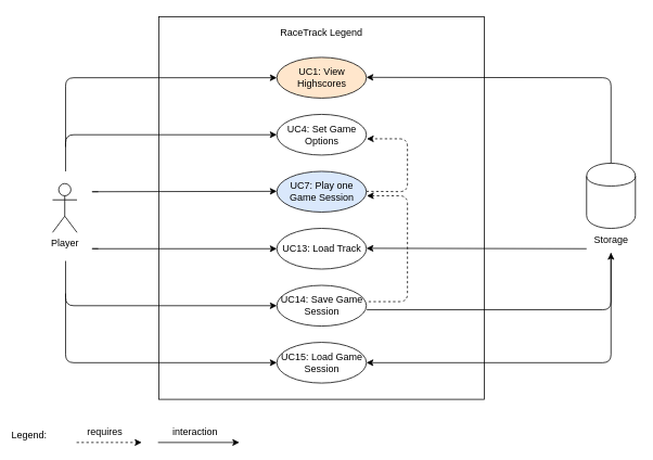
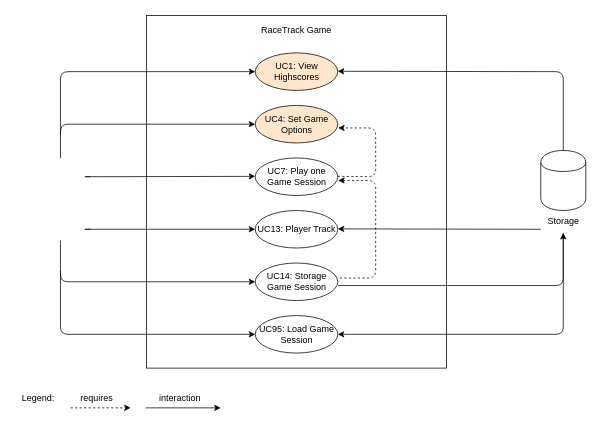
  <mxCell id="0" />
  <mxCell id="1" parent="0" />
  <mxCell id="2" value="" style="rounded=0;whiteSpace=wrap;html=1;" vertex="1" parent="1"><mxGeometry x="194.5" y="20" width="400" height="470" as="geometry" /></mxCell>
- <mxCell id="3" value="&lt;div&gt;Player&lt;/div&gt;&lt;div&gt;&lt;br&gt;&lt;/div&gt;" style="shape=umlActor;verticalLabelPosition=bottom;labelBackgroundColor=#ffffff;verticalAlign=top;html=1;outlineConnect=0;" parent="1" vertex="1"><mxGeometry x="64" y="225" width="30" height="60" as="geometry" /></mxCell>
- <mxCell id="4" value="RaceTrack Legend" style="text;html=1;strokeColor=none;fillColor=none;align=center;verticalAlign=middle;whiteSpace=wrap;rounded=0;" parent="1" vertex="1"><mxGeometry x="149" y="20" width="491" height="40" as="geometry" /></mxCell>
- <mxCell id="5" value="&lt;span style=&quot;white-space: normal&quot;&gt;UC7: Play one Game Session&lt;/span&gt;" style="ellipse;whiteSpace=wrap;html=1;fillColor=#dae8fc;" parent="1" vertex="1"><mxGeometry x="339.5" y="210" width="110" height="50" as="geometry" /></mxCell>
- <mxCell id="6" value="&lt;span style=&quot;white-space: normal&quot;&gt;UC14: Save Game Session&lt;/span&gt;" style="ellipse;whiteSpace=wrap;html=1;" parent="1" vertex="1"><mxGeometry x="339.5" y="350" width="110" height="50" as="geometry" /></mxCell>
- <mxCell id="7" value="&lt;span style=&quot;white-space: normal&quot;&gt;UC4: Set Game Options&lt;/span&gt;" style="ellipse;whiteSpace=wrap;html=1;" parent="1" vertex="1"><mxGeometry x="339.5" y="140" width="110" height="50" as="geometry" /></mxCell>
+ <mxCell id="4" value="RaceTrack Game" style="text;html=1;strokeColor=none;fillColor=none;align=center;verticalAlign=middle;whiteSpace=wrap;rounded=0;" parent="1" vertex="1"><mxGeometry x="149" y="20" width="491" height="40" as="geometry" /></mxCell>
+ <mxCell id="5" value="&lt;span style=&quot;white-space: normal&quot;&gt;UC7: Play one Game Session&lt;/span&gt;" style="ellipse;whiteSpace=wrap;html=1;" parent="1" vertex="1"><mxGeometry x="339.5" y="210" width="110" height="50" as="geometry" /></mxCell>
+ <mxCell id="6" value="&lt;span style=&quot;white-space: normal&quot;&gt;UC14: Storage Game Session&lt;/span&gt;" style="ellipse;whiteSpace=wrap;html=1;" parent="1" vertex="1"><mxGeometry x="339.5" y="350" width="110" height="50" as="geometry" /></mxCell>
+ <mxCell id="7" value="&lt;span style=&quot;white-space: normal&quot;&gt;UC4: Set Game Options&lt;/span&gt;" style="ellipse;whiteSpace=wrap;html=1;fillColor=#ffe6cc;" parent="1" vertex="1"><mxGeometry x="339.5" y="140" width="110" height="50" as="geometry" /></mxCell>
  <mxCell id="8" value="&lt;span style=&quot;white-space: normal&quot;&gt;UC1: View Highscores&lt;/span&gt;" style="ellipse;whiteSpace=wrap;html=1;fillColor=#ffe6cc;" parent="1" vertex="1"><mxGeometry x="339.5" y="70" width="110" height="50" as="geometry" /></mxCell>
  <mxCell id="9" value="" style="shape=cylinder;whiteSpace=wrap;html=1;boundedLbl=1;backgroundOutline=1;" parent="1" vertex="1"><mxGeometry x="720" y="200" width="60" height="80" as="geometry" /></mxCell>
  <mxCell id="10" value="Storage" style="text;html=1;align=center;verticalAlign=middle;resizable=0;points=[];autosize=1;" parent="1" vertex="1"><mxGeometry x="720" y="285" width="60" height="20" as="geometry" /></mxCell>
  <mxCell id="11" value="" style="endArrow=classic;html=1;dashed=1;strokeColor=#000000;" parent="1" edge="1"><mxGeometry width="50" height="50" relative="1" as="geometry"><mxPoint x="93.5" y="543" as="sourcePoint" /><mxPoint x="173.5" y="543" as="targetPoint" /></mxGeometry></mxCell>
  <mxCell id="12" value="requires" style="text;html=1;align=center;verticalAlign=middle;resizable=0;points=[];autosize=1;" parent="1" vertex="1"><mxGeometry x="97.5" y="520" width="60" height="20" as="geometry" /></mxCell>
  <mxCell id="13" value="" style="endArrow=classic;html=1;strokeColor=#000000;" parent="1" edge="1"><mxGeometry width="50" height="50" relative="1" as="geometry"><mxPoint x="193.5" y="543" as="sourcePoint" /><mxPoint x="293.5" y="543" as="targetPoint" /></mxGeometry></mxCell>
  <mxCell id="14" value="interaction" style="text;html=1;align=center;verticalAlign=middle;resizable=0;points=[];autosize=1;" parent="1" vertex="1"><mxGeometry x="203.5" y="520" width="70" height="20" as="geometry" /></mxCell>
- <mxCell id="15" value="Legend:" style="text;html=1;align=center;verticalAlign=middle;resizable=0;points=[];autosize=1;" parent="1" vertex="1"><mxGeometry x="5" y="525" width="60" height="20" as="geometry" /></mxCell>
+ <mxCell id="15" value="Legend:" style="text;html=1;align=center;verticalAlign=middle;resizable=0;points=[];autosize=1;" parent="1" vertex="1"><mxGeometry x="20" y="520" width="60" height="20" as="geometry" /></mxCell>
  <mxCell id="16" style="edgeStyle=orthogonalEdgeStyle;rounded=0;orthogonalLoop=1;jettySize=auto;html=1;exitX=0.5;exitY=1;exitDx=0;exitDy=0;" parent="1" edge="1"><mxGeometry relative="1" as="geometry"><mxPoint x="394.5" y="510" as="sourcePoint" /><mxPoint x="394.5" y="510" as="targetPoint" /></mxGeometry></mxCell>
- <mxCell id="17" value="&lt;span style=&quot;white-space: normal&quot;&gt;UC13: Load Track&lt;/span&gt;" style="ellipse;whiteSpace=wrap;html=1;" vertex="1" parent="1"><mxGeometry x="339.5" y="280" width="110" height="50" as="geometry" /></mxCell>
- <mxCell id="18" value="&lt;span style=&quot;white-space: normal&quot;&gt;UC15: Load Game Session&lt;/span&gt;" style="ellipse;whiteSpace=wrap;html=1;" vertex="1" parent="1"><mxGeometry x="339.5" y="420" width="110" height="50" as="geometry" /></mxCell>
+ <mxCell id="17" value="&lt;span style=&quot;white-space: normal&quot;&gt;UC13: Player Track&lt;/span&gt;" style="ellipse;whiteSpace=wrap;html=1;" vertex="1" parent="1"><mxGeometry x="339.5" y="280" width="110" height="50" as="geometry" /></mxCell>
+ <mxCell id="18" value="&lt;span style=&quot;white-space: normal&quot;&gt;UC95: Load Game Session&lt;/span&gt;" style="ellipse;whiteSpace=wrap;html=1;" vertex="1" parent="1"><mxGeometry x="339.5" y="420" width="110" height="50" as="geometry" /></mxCell>
  <mxCell id="19" value="" style="endArrow=classic;html=1;" edge="1" parent="1"><mxGeometry width="50" height="50" relative="1" as="geometry"><mxPoint x="120" y="235" as="sourcePoint" /><mxPoint x="339.5" y="234.5" as="targetPoint" /><Array as="points"><mxPoint x="110" y="235" /><mxPoint x="120" y="235" /></Array></mxGeometry></mxCell>
  <mxCell id="20" value="" style="endArrow=classic;html=1;" edge="1" parent="1"><mxGeometry width="50" height="50" relative="1" as="geometry"><mxPoint x="80" y="210" as="sourcePoint" /><mxPoint x="339.5" y="165" as="targetPoint" /><Array as="points"><mxPoint x="80" y="165" /></Array></mxGeometry></mxCell>
  <mxCell id="21" value="" style="endArrow=classic;html=1;" edge="1" parent="1"><mxGeometry width="50" height="50" relative="1" as="geometry"><mxPoint x="80" y="180" as="sourcePoint" /><mxPoint x="339.5" y="95" as="targetPoint" /><Array as="points"><mxPoint x="80" y="95" /></Array></mxGeometry></mxCell>
  <mxCell id="22" value="" style="endArrow=classic;html=1;" edge="1" parent="1"><mxGeometry width="50" height="50" relative="1" as="geometry"><mxPoint x="120" y="305" as="sourcePoint" /><mxPoint x="339.5" y="305" as="targetPoint" /><Array as="points"><mxPoint x="110" y="305" /><mxPoint x="120" y="305" /></Array></mxGeometry></mxCell>
  <mxCell id="23" value="" style="endArrow=classic;html=1;" edge="1" parent="1"><mxGeometry width="50" height="50" relative="1" as="geometry"><mxPoint x="80" y="320" as="sourcePoint" /><mxPoint x="339.5" y="375" as="targetPoint" /><Array as="points"><mxPoint x="80" y="375" /></Array></mxGeometry></mxCell>
  <mxCell id="24" value="" style="endArrow=classic;html=1;" edge="1" parent="1"><mxGeometry width="50" height="50" relative="1" as="geometry"><mxPoint x="80" y="360" as="sourcePoint" /><mxPoint x="339.5" y="445" as="targetPoint" /><Array as="points"><mxPoint x="80" y="445" /></Array></mxGeometry></mxCell>
  <mxCell id="25" value="" style="endArrow=classic;html=1;dashed=1;" edge="1" parent="1"><mxGeometry width="50" height="50" relative="1" as="geometry"><mxPoint x="449.5" y="234.5" as="sourcePoint" /><mxPoint x="450" y="170" as="targetPoint" /><Array as="points"><mxPoint x="500" y="235" /><mxPoint x="500" y="170" /></Array></mxGeometry></mxCell>
  <mxCell id="26" value="" style="endArrow=none;html=1;entryX=0.5;entryY=0;entryDx=0;entryDy=0;endFill=0;startArrow=classic;startFill=1;" edge="1" parent="1" target="9"><mxGeometry width="50" height="50" relative="1" as="geometry"><mxPoint x="449.5" y="94.5" as="sourcePoint" /><mxPoint x="499.5" y="94.5" as="targetPoint" /><Array as="points"><mxPoint x="750" y="95" /></Array></mxGeometry></mxCell>
  <mxCell id="27" value="" style="endArrow=classic;html=1;" edge="1" parent="1"><mxGeometry width="50" height="50" relative="1" as="geometry"><mxPoint x="450" y="380" as="sourcePoint" /><mxPoint x="750" y="310" as="targetPoint" /><Array as="points"><mxPoint x="750" y="380" /></Array></mxGeometry></mxCell>
  <mxCell id="28" value="" style="endArrow=none;html=1;exitX=1;exitY=0.5;exitDx=0;exitDy=0;endFill=0;startArrow=classic;startFill=1;" edge="1" parent="1" source="18"><mxGeometry width="50" height="50" relative="1" as="geometry"><mxPoint x="650" y="520" as="sourcePoint" /><mxPoint x="750" y="310" as="targetPoint" /><Array as="points"><mxPoint x="750" y="445" /></Array></mxGeometry></mxCell>
  <mxCell id="29" value="" style="endArrow=classic;html=1;startArrow=none;startFill=0;endFill=1;" edge="1" parent="1"><mxGeometry width="50" height="50" relative="1" as="geometry"><mxPoint x="720" y="305" as="sourcePoint" /><mxPoint x="449.5" y="304.5" as="targetPoint" /></mxGeometry></mxCell>
  <mxCell id="30" value="" style="endArrow=none;html=1;dashed=1;endFill=0;startArrow=classic;startFill=1;" edge="1" parent="1"><mxGeometry width="50" height="50" relative="1" as="geometry"><mxPoint x="450" y="240" as="sourcePoint" /><mxPoint x="450" y="370" as="targetPoint" /><Array as="points"><mxPoint x="500" y="240" /><mxPoint x="500" y="370" /></Array></mxGeometry></mxCell>
